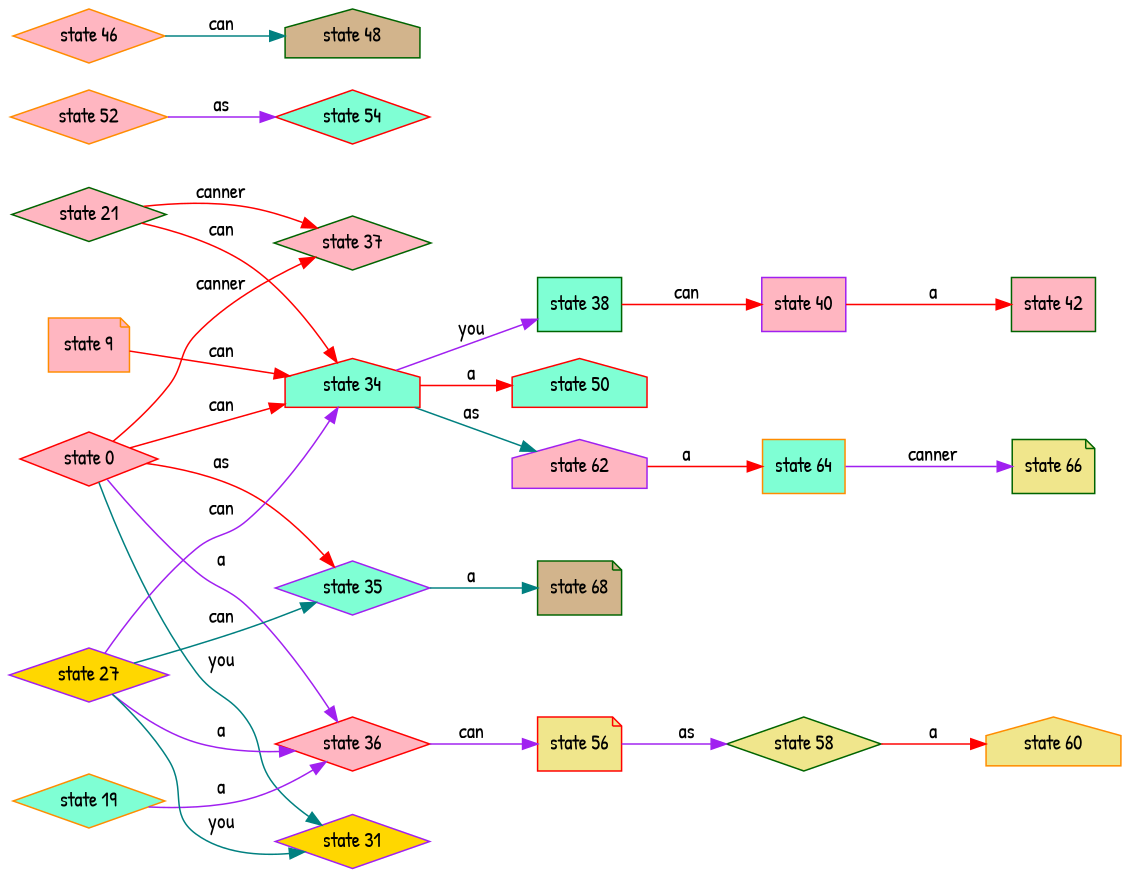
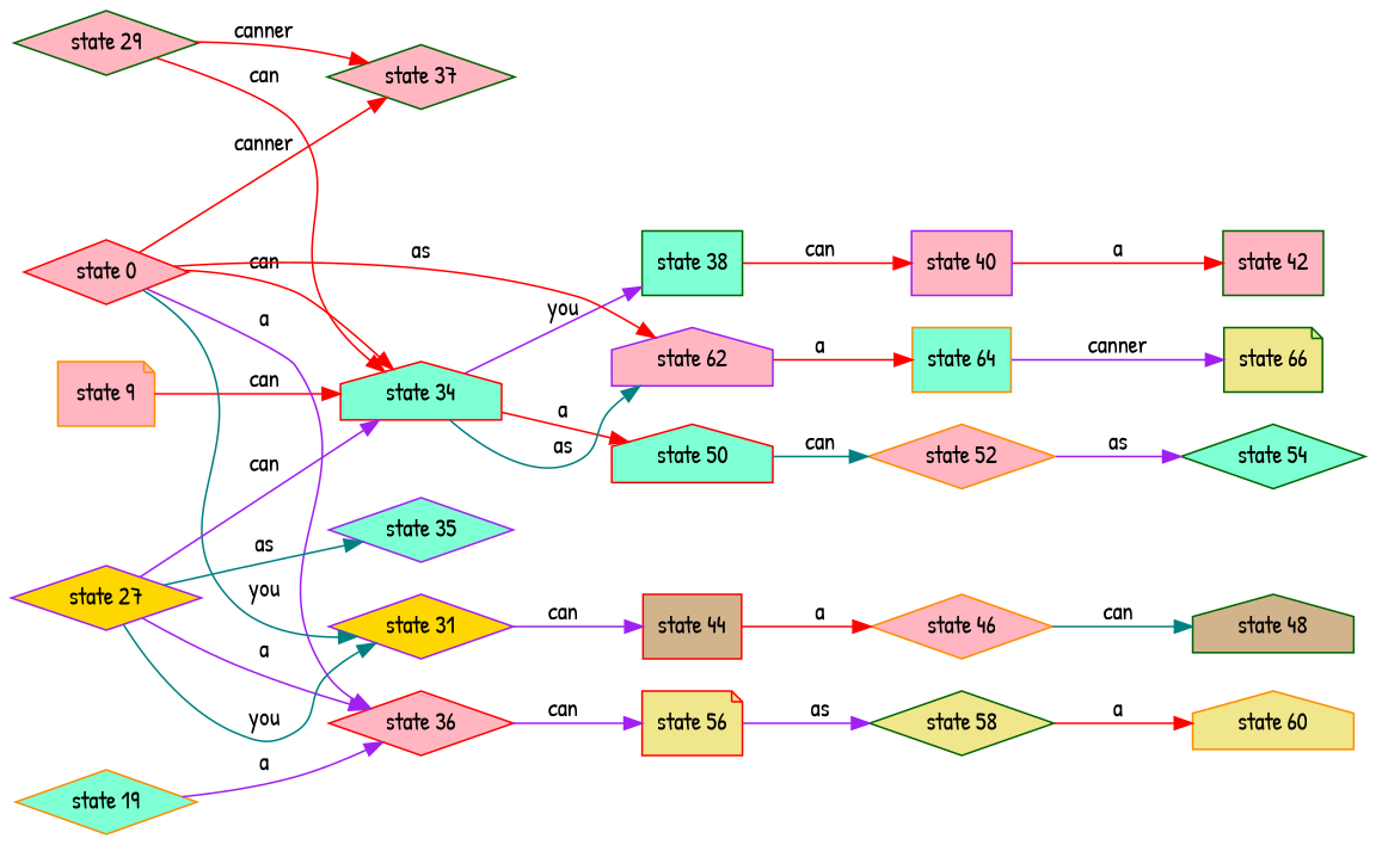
  digraph {
    fontname="Patrick Hand"
    rankdir=LR
    node [color=darkgreen fillcolor=lightpink fontname="Patrick Hand" ordering=out shape=diamond style=filled]
    edge [color=red fontname="Patrick Hand"]
    "state 56" [color=red fillcolor=khaki shape=note]
    "state 58" [fillcolor=khaki]
    "state 60" [color=darkorange fillcolor=khaki shape=house]
-   "state 21"
+   "state 21" [label="state 29"]
    "state 37"
    "state 34" [color=red fillcolor=aquamarine shape=house]
    "state 38" [fillcolor=aquamarine shape=box]
    "state 50" [color=red fillcolor=aquamarine shape=house]
    "state 62" [color=purple shape=house]
    "state 40" [color=purple shape=box]
    "state 52" [color=darkorange]
    "state 64" [color=darkorange fillcolor=aquamarine shape=box]
    "state 9" [color=darkorange shape=note]
    "state 35" [color=purple fillcolor=aquamarine]
-   "state 68" [fillcolor=tan shape=note]
    "state 42" [shape=box]
    "state 0" [color=red]
    "state 36" [color=red]
    "state 31" [color=purple fillcolor=gold]
+   "state 44" [color=red fillcolor=tan shape=box]
    "state 46" [color=darkorange]
    "state 48" [fillcolor=tan shape=house]
-   "state 54" [color=red fillcolor=aquamarine]
+   "state 54" [fillcolor=aquamarine]
    "state 19" [color=darkorange fillcolor=aquamarine]
    "state 27" [color=purple fillcolor=gold]
    "state 66" [fillcolor=khaki shape=note]
    "state 56" -> "state 58" [color=purple label=as]
    "state 58" -> "state 60" [label=a]
    "state 21" -> "state 37" [label=canner]
    "state 21" -> "state 34" [label=can]
    "state 34" -> "state 38" [color=purple label=you]
    "state 34" -> "state 50" [label=a]
    "state 34" -> "state 62" [color=teal label=as]
    "state 38" -> "state 40" [label=can]
+   "state 50" -> "state 52" [color=teal label=can]
    "state 62" -> "state 64" [label=a]
    "state 40" -> "state 42" [label=a]
    "state 52" -> "state 54" [color=purple label=as]
    "state 64" -> "state 66" [color=purple label=canner]
    "state 9" -> "state 34" [label=can]
-   "state 35" -> "state 68" [color=teal label=a]
    "state 0" -> "state 37" [label=canner]
    "state 0" -> "state 34" [label=can]
-   "state 0" -> "state 35" [label=as]
+   "state 0" -> "state 62" [label=as]
    "state 0" -> "state 36" [color=purple label=a]
    "state 0" -> "state 31" [color=teal label=you]
    "state 36" -> "state 56" [color=purple label=can]
+   "state 31" -> "state 44" [color=purple label=can]
+   "state 44" -> "state 46" [label=a]
    "state 46" -> "state 48" [color=teal label=can]
    "state 19" -> "state 36" [color=purple label=a]
    "state 27" -> "state 34" [color=purple label=can]
-   "state 27" -> "state 35" [color=teal label=can]
+   "state 27" -> "state 35" [color=teal label=as]
    "state 27" -> "state 36" [color=purple label=a]
    "state 27" -> "state 31" [color=teal label=you]
  }
